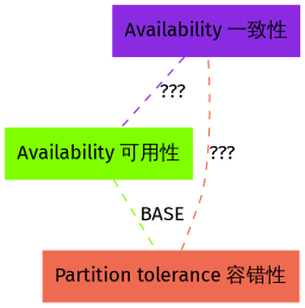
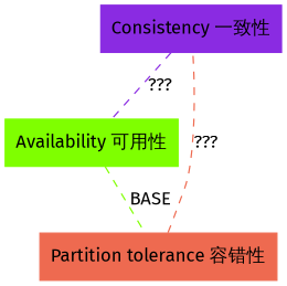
  graph {
    fontname="Fira Sans"
    node [fontname="Fira Sans" shape=box style=filled]
    edge [fontname="Fira Sans" style=dashed]
-   n1 [color=blueviolet label="Availability 一致性"]
+   n1 [color=blueviolet label="Consistency 一致性"]
    n2 [color=chartreuse label="Availability 可用性"]
    n3 [color=coral2 label="Partition tolerance 容错性"]
    n1 -- n2 [color=blueviolet label="???"]
    n2 -- n3 [color=chartreuse label=BASE]
    n3 -- n1 [color=coral2 label="???"]
  }
